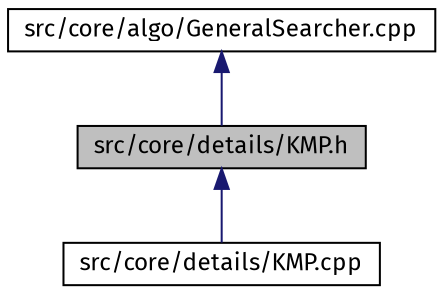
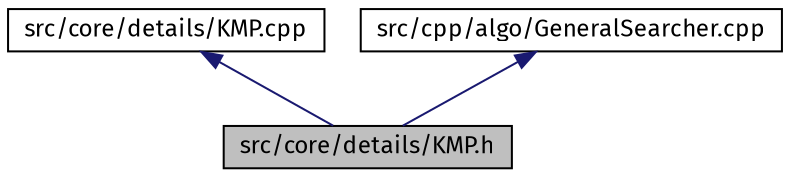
  digraph {
    fontname="Fira Sans"
    node [color=black fillcolor=white fontname="Fira Sans" fontsize=12 shape=record style=filled]
    edge [color=midnightblue dir=back fontname="Fira Sans" fontsize=12 labelfontname=Helvetica labelfontsize=12 style=solid]
    n1 [fillcolor=grey75 fontcolor=black height=0.2 label="src/core/details/KMP.h" width=0.4]
    n2 [height=0.2 label="src/core/details/KMP.cpp" width=0.4]
-   n3 [height=0.2 label="src/core/algo/GeneralSearcher.cpp" width=0.4]
-   n1 -> n2
+   n3 [height=0.2 label="src/cpp/algo/GeneralSearcher.cpp" width=0.4]
+   n2 -> n1
    n3 -> n1
  }
